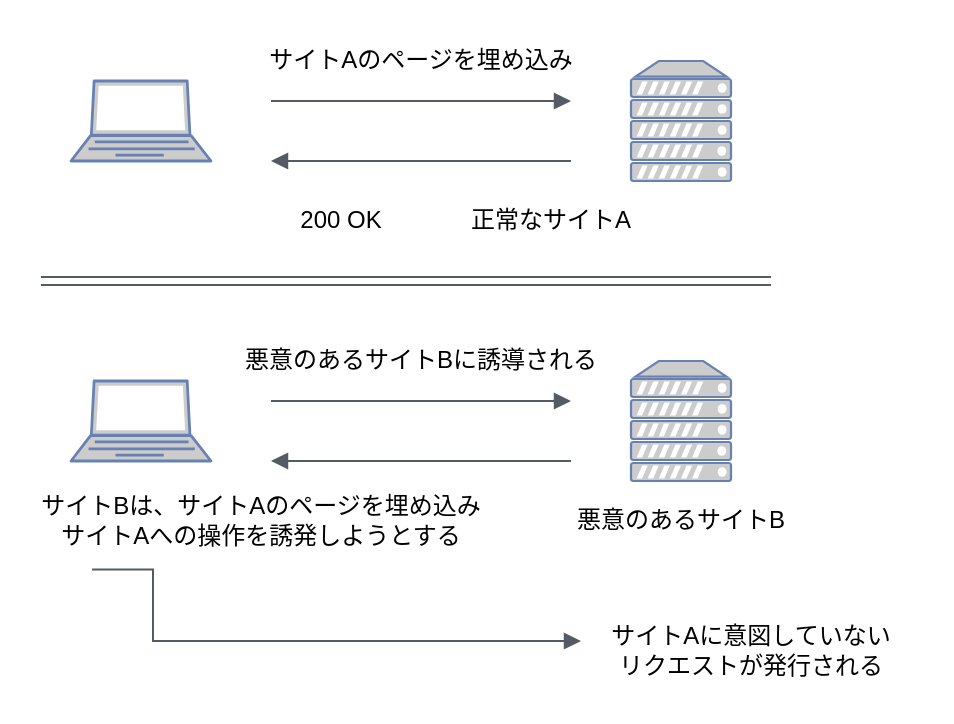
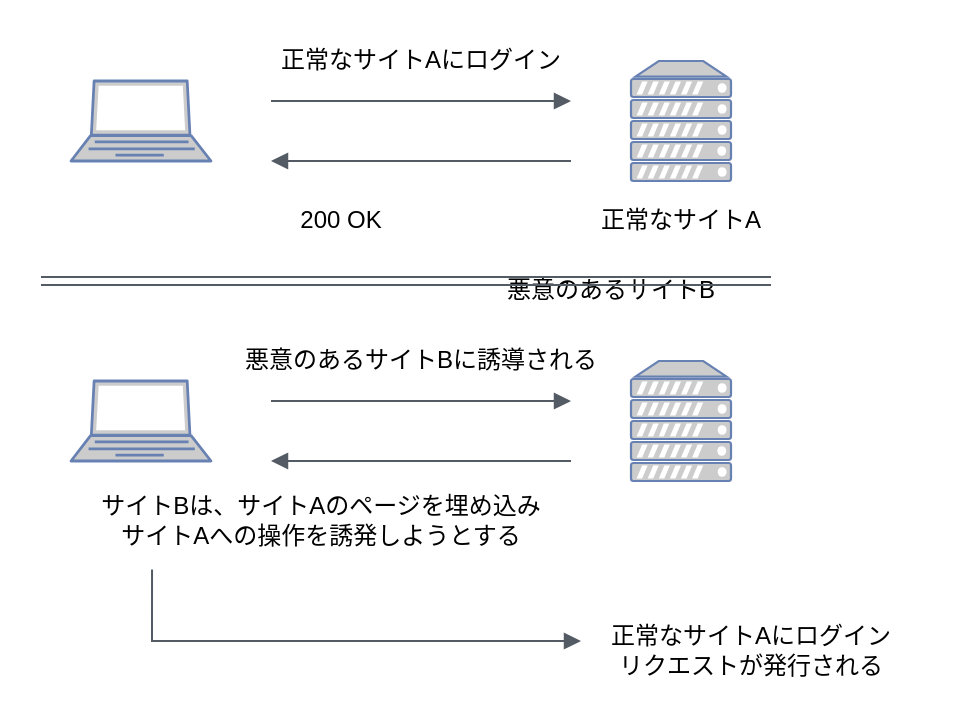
  <mxCell id="0" />
  <mxCell id="1" parent="0" />
  <mxCell id="2" value="" style="fontColor=#0066CC;verticalAlign=top;verticalLabelPosition=bottom;labelPosition=center;align=center;html=1;outlineConnect=0;fillColor=#CCCCCC;strokeColor=#6881B3;gradientColor=none;gradientDirection=north;strokeWidth=2;shape=mxgraph.networks.laptop;" vertex="1" parent="1"><mxGeometry x="35" y="40" width="70" height="40" as="geometry" /></mxCell>
  <mxCell id="3" value="" style="fontColor=#0066CC;verticalAlign=top;verticalLabelPosition=bottom;labelPosition=center;align=center;html=1;outlineConnect=0;fillColor=#CCCCCC;strokeColor=#6881B3;gradientColor=none;gradientDirection=north;strokeWidth=2;shape=mxgraph.networks.server;" vertex="1" parent="1"><mxGeometry x="315" y="30" width="50" height="60" as="geometry" /></mxCell>
  <mxCell id="4" value="" style="edgeStyle=orthogonalEdgeStyle;html=1;endArrow=block;elbow=vertical;startArrow=none;endFill=1;strokeColor=#545B64;rounded=0;" edge="1" parent="1"><mxGeometry width="100" relative="1" as="geometry"><mxPoint x="135" y="50" as="sourcePoint" /><mxPoint x="285" y="50" as="targetPoint" /></mxGeometry></mxCell>
- <mxCell id="5" value="正常なサイトA" style="text;html=1;align=center;verticalAlign=middle;resizable=0;points=[];autosize=1;" vertex="1" parent="1"><mxGeometry x="225" y="100" width="100" height="20" as="geometry" /></mxCell>
+ <mxCell id="5" value="正常なサイトA" style="text;html=1;align=center;verticalAlign=middle;resizable=0;points=[];autosize=1;" vertex="1" parent="1"><mxGeometry x="290" y="100" width="100" height="20" as="geometry" /></mxCell>
  <mxCell id="6" value="" style="edgeStyle=orthogonalEdgeStyle;html=1;endArrow=block;elbow=vertical;startArrow=none;endFill=1;strokeColor=#545B64;rounded=0;" edge="1" parent="1"><mxGeometry width="100" relative="1" as="geometry"><mxPoint x="285" y="80" as="sourcePoint" /><mxPoint x="135" y="80" as="targetPoint" /></mxGeometry></mxCell>
- <mxCell id="7" value="サイトAのページを埋め込み" style="text;html=1;align=center;verticalAlign=middle;resizable=0;points=[];autosize=1;" vertex="1" parent="1"><mxGeometry x="130" y="20" width="160" height="20" as="geometry" /></mxCell>
+ <mxCell id="7" value="正常なサイトAにログイン" style="text;html=1;align=center;verticalAlign=middle;resizable=0;points=[];autosize=1;" vertex="1" parent="1"><mxGeometry x="130" y="20" width="160" height="20" as="geometry" /></mxCell>
  <mxCell id="8" value="200 OK" style="text;html=1;align=center;verticalAlign=middle;resizable=0;points=[];autosize=1;" vertex="1" parent="1"><mxGeometry x="140" y="100" width="60" height="20" as="geometry" /></mxCell>
  <mxCell id="9" value="" style="fontColor=#0066CC;verticalAlign=top;verticalLabelPosition=bottom;labelPosition=center;align=center;html=1;outlineConnect=0;fillColor=#CCCCCC;strokeColor=#6881B3;gradientColor=none;gradientDirection=north;strokeWidth=2;shape=mxgraph.networks.laptop;" vertex="1" parent="1"><mxGeometry x="35" y="190" width="70" height="40" as="geometry" /></mxCell>
  <mxCell id="10" value="" style="fontColor=#0066CC;verticalAlign=top;verticalLabelPosition=bottom;labelPosition=center;align=center;html=1;outlineConnect=0;fillColor=#CCCCCC;strokeColor=#6881B3;gradientColor=none;gradientDirection=north;strokeWidth=2;shape=mxgraph.networks.server;" vertex="1" parent="1"><mxGeometry x="315" y="180" width="50" height="60" as="geometry" /></mxCell>
  <mxCell id="11" value="" style="edgeStyle=orthogonalEdgeStyle;html=1;endArrow=block;elbow=vertical;startArrow=none;endFill=1;strokeColor=#545B64;rounded=0;" edge="1" parent="1"><mxGeometry width="100" relative="1" as="geometry"><mxPoint x="135" y="200" as="sourcePoint" /><mxPoint x="285" y="200" as="targetPoint" /></mxGeometry></mxCell>
- <mxCell id="12" value="悪意のあるサイトB" style="text;html=1;align=center;verticalAlign=middle;resizable=0;points=[];autosize=1;" vertex="1" parent="1"><mxGeometry x="280" y="250" width="120" height="20" as="geometry" /></mxCell>
+ <mxCell id="12" value="悪意のあるサイトB" style="text;html=1;align=center;verticalAlign=middle;resizable=0;points=[];autosize=1;" vertex="1" parent="1"><mxGeometry x="245" y="135" width="120" height="20" as="geometry" /></mxCell>
  <mxCell id="13" value="" style="edgeStyle=orthogonalEdgeStyle;html=1;endArrow=block;elbow=vertical;startArrow=none;endFill=1;strokeColor=#545B64;rounded=0;" edge="1" parent="1"><mxGeometry width="100" relative="1" as="geometry"><mxPoint x="285" y="230" as="sourcePoint" /><mxPoint x="135" y="230" as="targetPoint" /></mxGeometry></mxCell>
  <mxCell id="14" value="悪意のあるサイトBに誘導される" style="text;html=1;align=center;verticalAlign=middle;resizable=0;points=[];autosize=1;" vertex="1" parent="1"><mxGeometry x="115" y="170" width="190" height="20" as="geometry" /></mxCell>
- <mxCell id="15" value="サイトBは、サイトAのページを埋め込み&lt;br&gt;サイトAへの操作を誘発しようとする&lt;br&gt;" style="text;html=1;align=center;verticalAlign=middle;resizable=0;points=[];autosize=1;" vertex="1" parent="1"><mxGeometry x="10" y="245" width="240" height="30" as="geometry" /></mxCell>
+ <mxCell id="15" value="サイトBは、サイトAのページを埋め込み&lt;br&gt;サイトAへの操作を誘発しようとする&lt;br&gt;" style="text;html=1;align=center;verticalAlign=middle;resizable=0;points=[];autosize=1;" vertex="1" parent="1"><mxGeometry x="40" y="245" width="240" height="30" as="geometry" /></mxCell>
  <mxCell id="16" value="" style="edgeStyle=orthogonalEdgeStyle;html=1;endArrow=none;elbow=vertical;startArrow=openThin;startFill=0;strokeColor=#545B64;rounded=0;shape=link;" edge="1" parent="1"><mxGeometry width="100" relative="1" as="geometry"><mxPoint x="20" y="140" as="sourcePoint" /><mxPoint x="385" y="140" as="targetPoint" /></mxGeometry></mxCell>
  <mxCell id="17" value="" style="edgeStyle=orthogonalEdgeStyle;html=1;endArrow=block;elbow=vertical;startArrow=none;endFill=1;strokeColor=#545B64;rounded=0;exitX=0.148;exitY=1.31;exitDx=0;exitDy=0;exitPerimeter=0;" edge="1" parent="1" source="15"><mxGeometry width="100" relative="1" as="geometry"><mxPoint x="75" y="300" as="sourcePoint" /><mxPoint x="290" y="320" as="targetPoint" /><Array as="points"><mxPoint x="76" y="320" /></Array></mxGeometry></mxCell>
- <mxCell id="18" value="サイトAに意図していない&lt;br&gt;リクエストが発行される" style="text;html=1;align=center;verticalAlign=middle;resizable=0;points=[];autosize=1;" vertex="1" parent="1"><mxGeometry x="295" y="310" width="160" height="30" as="geometry" /></mxCell>
+ <mxCell id="18" value="正常なサイトAにログイン&lt;br&gt;リクエストが発行される" style="text;html=1;align=center;verticalAlign=middle;resizable=0;points=[];autosize=1;" vertex="1" parent="1"><mxGeometry x="295" y="310" width="160" height="30" as="geometry" /></mxCell>
